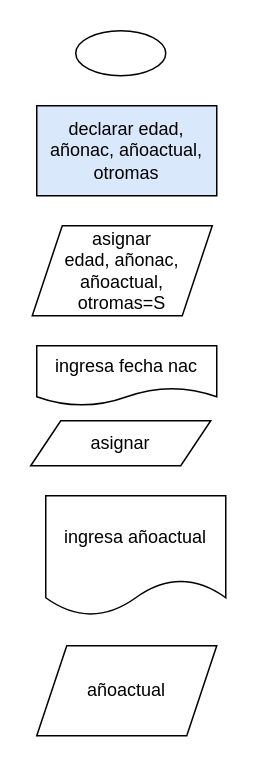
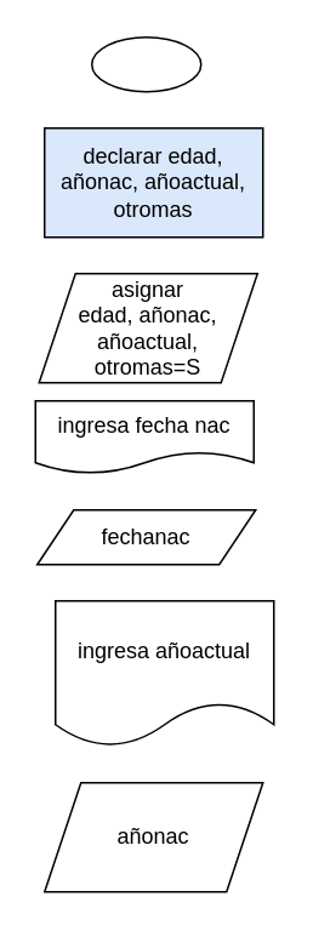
  <mxCell id="0" />
  <mxCell id="1" parent="0" />
  <mxCell id="2" value="" style="ellipse;whiteSpace=wrap;html=1;" vertex="1" parent="1"><mxGeometry x="50" y="20" width="60" height="30" as="geometry" /></mxCell>
  <mxCell id="3" value="declarar edad, añonac, añoactual,&lt;br&gt;otromas" style="rounded=0;whiteSpace=wrap;html=1;fillColor=#dae8fc;" vertex="1" parent="1"><mxGeometry x="24" y="70" width="120" height="60" as="geometry" /></mxCell>
  <mxCell id="4" value="asignar&lt;br&gt;edad, añonac, añoactual,&lt;br&gt;otromas=S" style="shape=parallelogram;perimeter=parallelogramPerimeter;whiteSpace=wrap;html=1;fixedSize=1;" vertex="1" parent="1"><mxGeometry x="21" y="150" width="120" height="60" as="geometry" /></mxCell>
- <mxCell id="5" value="ingresa fecha nac" style="shape=document;whiteSpace=wrap;html=1;boundedLbl=1;" vertex="1" parent="1"><mxGeometry x="24" y="230" width="120" height="40" as="geometry" /></mxCell>
- <mxCell id="6" value="asignar&lt;br&gt;" style="shape=parallelogram;perimeter=parallelogramPerimeter;whiteSpace=wrap;html=1;fixedSize=1;" vertex="1" parent="1"><mxGeometry x="20" y="280" width="120" height="30" as="geometry" /></mxCell>
+ <mxCell id="5" value="ingresa fecha nac" style="shape=document;whiteSpace=wrap;html=1;boundedLbl=1;" vertex="1" parent="1"><mxGeometry x="19" y="220" width="120" height="40" as="geometry" /></mxCell>
+ <mxCell id="6" value="fechanac&lt;br&gt;" style="shape=parallelogram;perimeter=parallelogramPerimeter;whiteSpace=wrap;html=1;fixedSize=1;" vertex="1" parent="1"><mxGeometry x="20" y="280" width="120" height="30" as="geometry" /></mxCell>
  <mxCell id="7" value="ingresa añoactual&lt;br&gt;" style="shape=document;whiteSpace=wrap;html=1;boundedLbl=1;" vertex="1" parent="1"><mxGeometry x="30" y="330" width="120" height="80" as="geometry" /></mxCell>
- <mxCell id="8" value="añoactual" style="shape=parallelogram;perimeter=parallelogramPerimeter;whiteSpace=wrap;html=1;fixedSize=1;" vertex="1" parent="1"><mxGeometry x="24" y="430" width="120" height="60" as="geometry" /></mxCell>
+ <mxCell id="8" value="añonac" style="shape=parallelogram;perimeter=parallelogramPerimeter;whiteSpace=wrap;html=1;fixedSize=1;" vertex="1" parent="1"><mxGeometry x="24" y="430" width="120" height="60" as="geometry" /></mxCell>
